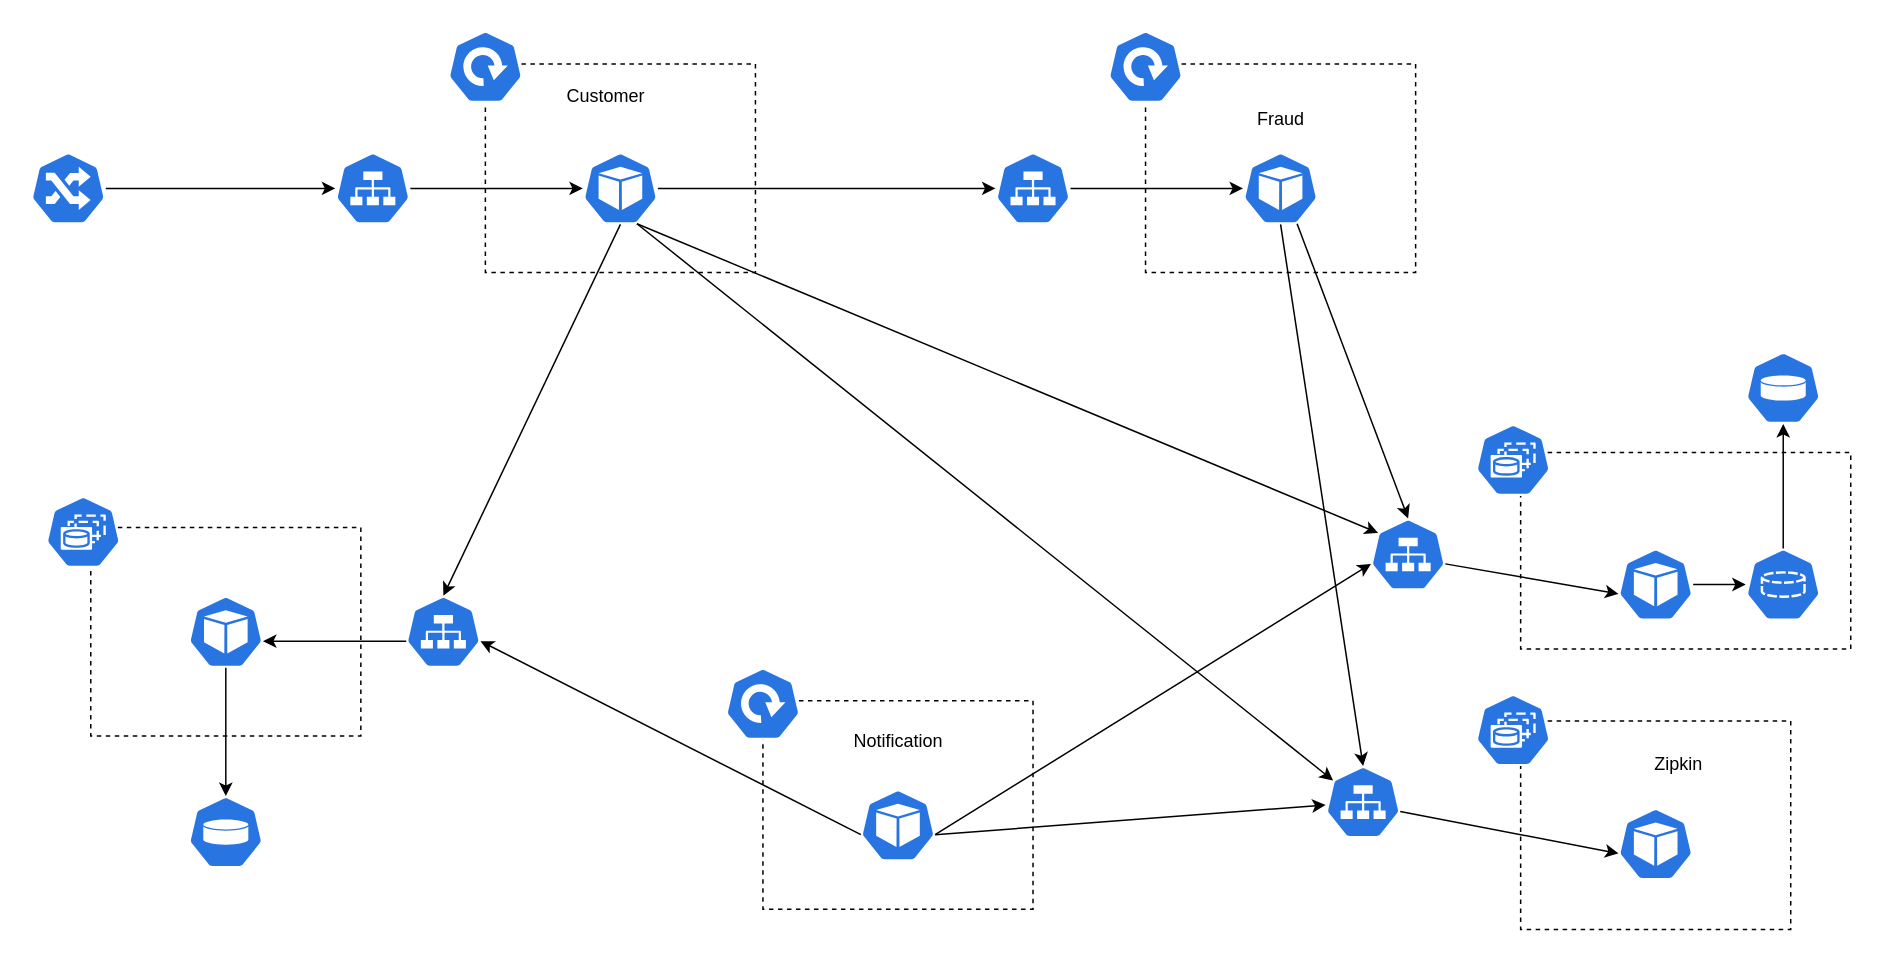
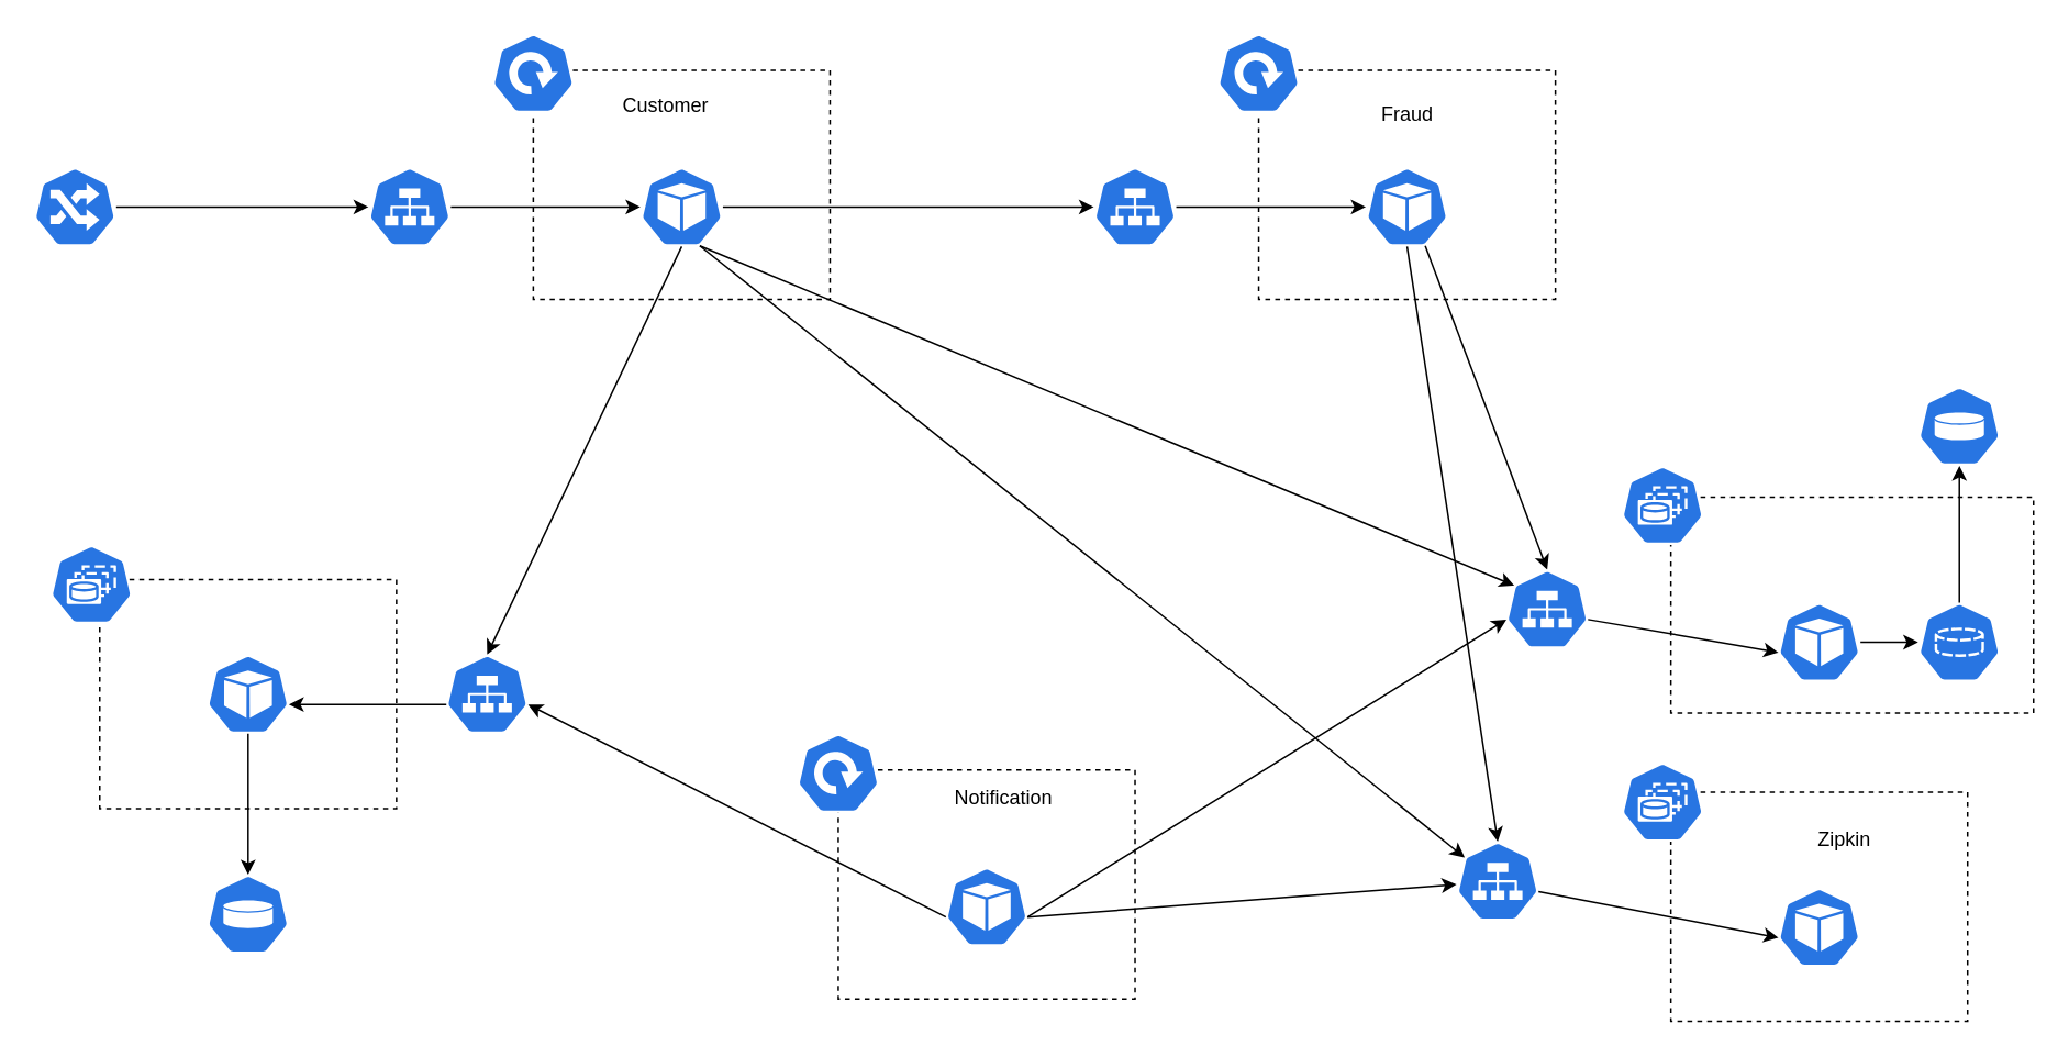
  <mxCell id="0" />
  <mxCell id="1" parent="0" />
  <mxCell id="2" value="" style="edgeStyle=orthogonalEdgeStyle;rounded=0;orthogonalLoop=1;jettySize=auto;html=1;" parent="1" source="3" target="8" edge="1"><mxGeometry relative="1" as="geometry" /></mxCell>
  <mxCell id="3" value="" style="sketch=0;html=1;dashed=0;whitespace=wrap;fillColor=#2875E2;strokeColor=#ffffff;points=[[0.005,0.63,0],[0.1,0.2,0],[0.9,0.2,0],[0.5,0,0],[0.995,0.63,0],[0.72,0.99,0],[0.5,1,0],[0.28,0.99,0]];shape=mxgraph.kubernetes.icon;prIcon=ing" parent="1" vertex="1"><mxGeometry x="20" y="101" width="50" height="48" as="geometry" /></mxCell>
  <mxCell id="4" value="" style="sketch=0;html=1;dashed=0;whitespace=wrap;fillColor=#2875E2;strokeColor=#ffffff;points=[[0.005,0.63,0],[0.1,0.2,0],[0.9,0.2,0],[0.5,0,0],[0.995,0.63,0],[0.72,0.99,0],[0.5,1,0],[0.28,0.99,0]];shape=mxgraph.kubernetes.icon;prIcon=pv" parent="1" vertex="1"><mxGeometry x="125" y="530" width="50" height="48" as="geometry" /></mxCell>
  <mxCell id="5" value="" style="group" parent="1" vertex="1" connectable="0"><mxGeometry x="223" y="20" width="280" height="161" as="geometry" /></mxCell>
  <mxCell id="6" value="" style="rounded=0;whiteSpace=wrap;html=1;fillColor=none;dashed=1;" parent="5" vertex="1"><mxGeometry x="100" y="22" width="180" height="139" as="geometry" /></mxCell>
  <mxCell id="7" value="" style="edgeStyle=orthogonalEdgeStyle;rounded=0;orthogonalLoop=1;jettySize=auto;html=1;" parent="5" source="8" target="9" edge="1"><mxGeometry relative="1" as="geometry" /></mxCell>
  <mxCell id="8" value="" style="sketch=0;html=1;dashed=0;whitespace=wrap;fillColor=#2875E2;strokeColor=#ffffff;points=[[0.005,0.63,0],[0.1,0.2,0],[0.9,0.2,0],[0.5,0,0],[0.995,0.63,0],[0.72,0.99,0],[0.5,1,0],[0.28,0.99,0]];shape=mxgraph.kubernetes.icon;prIcon=svc" parent="5" vertex="1"><mxGeometry y="81" width="50" height="48" as="geometry" /></mxCell>
  <mxCell id="9" value="" style="sketch=0;html=1;dashed=0;whitespace=wrap;fillColor=#2875E2;strokeColor=#ffffff;points=[[0.005,0.63,0],[0.1,0.2,0],[0.9,0.2,0],[0.5,0,0],[0.995,0.63,0],[0.72,0.99,0],[0.5,1,0],[0.28,0.99,0]];shape=mxgraph.kubernetes.icon;prIcon=pod" parent="5" vertex="1"><mxGeometry x="165" y="81" width="50" height="48" as="geometry" /></mxCell>
  <mxCell id="10" value="" style="sketch=0;html=1;dashed=0;whitespace=wrap;fillColor=#2875E2;strokeColor=#ffffff;points=[[0.005,0.63,0],[0.1,0.2,0],[0.9,0.2,0],[0.5,0,0],[0.995,0.63,0],[0.72,0.99,0],[0.5,1,0],[0.28,0.99,0]];shape=mxgraph.kubernetes.icon;prIcon=deploy" parent="5" vertex="1"><mxGeometry x="75" width="50" height="48" as="geometry" /></mxCell>
  <mxCell id="11" value="Customer" style="text;html=1;align=center;verticalAlign=middle;resizable=0;points=[];autosize=1;strokeColor=none;fillColor=none;" parent="5" vertex="1"><mxGeometry x="140" y="29" width="80" height="30" as="geometry" /></mxCell>
  <mxCell id="12" value="" style="group" parent="1" vertex="1" connectable="0"><mxGeometry x="663" y="20" width="280" height="161" as="geometry" /></mxCell>
  <mxCell id="13" value="" style="rounded=0;whiteSpace=wrap;html=1;fillColor=none;dashed=1;" parent="12" vertex="1"><mxGeometry x="100" y="22" width="180" height="139" as="geometry" /></mxCell>
  <mxCell id="14" value="" style="edgeStyle=orthogonalEdgeStyle;rounded=0;orthogonalLoop=1;jettySize=auto;html=1;" parent="12" source="15" target="16" edge="1"><mxGeometry relative="1" as="geometry" /></mxCell>
  <mxCell id="15" value="" style="sketch=0;html=1;dashed=0;whitespace=wrap;fillColor=#2875E2;strokeColor=#ffffff;points=[[0.005,0.63,0],[0.1,0.2,0],[0.9,0.2,0],[0.5,0,0],[0.995,0.63,0],[0.72,0.99,0],[0.5,1,0],[0.28,0.99,0]];shape=mxgraph.kubernetes.icon;prIcon=svc" parent="12" vertex="1"><mxGeometry y="81" width="50" height="48" as="geometry" /></mxCell>
  <mxCell id="16" value="" style="sketch=0;html=1;dashed=0;whitespace=wrap;fillColor=#2875E2;strokeColor=#ffffff;points=[[0.005,0.63,0],[0.1,0.2,0],[0.9,0.2,0],[0.5,0,0],[0.995,0.63,0],[0.72,0.99,0],[0.5,1,0],[0.28,0.99,0]];shape=mxgraph.kubernetes.icon;prIcon=pod" parent="12" vertex="1"><mxGeometry x="165" y="81" width="50" height="48" as="geometry" /></mxCell>
  <mxCell id="17" value="" style="sketch=0;html=1;dashed=0;whitespace=wrap;fillColor=#2875E2;strokeColor=#ffffff;points=[[0.005,0.63,0],[0.1,0.2,0],[0.9,0.2,0],[0.5,0,0],[0.995,0.63,0],[0.72,0.99,0],[0.5,1,0],[0.28,0.99,0]];shape=mxgraph.kubernetes.icon;prIcon=deploy" parent="12" vertex="1"><mxGeometry x="75" width="50" height="48" as="geometry" /></mxCell>
- <mxCell id="18" value="Fraud" style="text;html=1;align=center;verticalAlign=middle;resizable=0;points=[];autosize=1;strokeColor=none;fillColor=none;" parent="12" vertex="1"><mxGeometry x="165" y="44" width="50" height="30" as="geometry" /></mxCell>
+ <mxCell id="18" value="Fraud" style="text;html=1;align=center;verticalAlign=middle;resizable=0;points=[];autosize=1;strokeColor=none;fillColor=none;" parent="12" vertex="1"><mxGeometry x="165" y="34" width="50" height="30" as="geometry" /></mxCell>
  <mxCell id="19" value="" style="group" parent="1" vertex="1" connectable="0"><mxGeometry x="483" y="444.5" width="205" height="161" as="geometry" /></mxCell>
  <mxCell id="20" value="" style="rounded=0;whiteSpace=wrap;html=1;fillColor=none;dashed=1;" parent="19" vertex="1"><mxGeometry x="25" y="22" width="180" height="139" as="geometry" /></mxCell>
  <mxCell id="21" value="" style="sketch=0;html=1;dashed=0;whitespace=wrap;fillColor=#2875E2;strokeColor=#ffffff;points=[[0.005,0.63,0],[0.1,0.2,0],[0.9,0.2,0],[0.5,0,0],[0.995,0.63,0],[0.72,0.99,0],[0.5,1,0],[0.28,0.99,0]];shape=mxgraph.kubernetes.icon;prIcon=pod" parent="19" vertex="1"><mxGeometry x="90" y="81" width="50" height="48" as="geometry" /></mxCell>
  <mxCell id="22" value="" style="sketch=0;html=1;dashed=0;whitespace=wrap;fillColor=#2875E2;strokeColor=#ffffff;points=[[0.005,0.63,0],[0.1,0.2,0],[0.9,0.2,0],[0.5,0,0],[0.995,0.63,0],[0.72,0.99,0],[0.5,1,0],[0.28,0.99,0]];shape=mxgraph.kubernetes.icon;prIcon=deploy" parent="19" vertex="1"><mxGeometry width="50" height="48" as="geometry" /></mxCell>
- <mxCell id="23" value="Notification" style="text;html=1;align=center;verticalAlign=middle;resizable=0;points=[];autosize=1;strokeColor=none;fillColor=none;" parent="19" vertex="1"><mxGeometry x="75" y="34" width="80" height="30" as="geometry" /></mxCell>
+ <mxCell id="23" value="Notification" style="text;html=1;align=center;verticalAlign=middle;resizable=0;points=[];autosize=1;strokeColor=none;fillColor=none;" parent="19" vertex="1"><mxGeometry x="85" y="24" width="80" height="30" as="geometry" /></mxCell>
  <mxCell id="24" value="" style="edgeStyle=orthogonalEdgeStyle;rounded=0;orthogonalLoop=1;jettySize=auto;html=1;" parent="1" source="9" target="15" edge="1"><mxGeometry relative="1" as="geometry" /></mxCell>
  <mxCell id="25" value="" style="endArrow=classic;html=1;rounded=0;exitX=0.5;exitY=1;exitDx=0;exitDy=0;exitPerimeter=0;entryX=0.5;entryY=0;entryDx=0;entryDy=0;entryPerimeter=0;" parent="1" source="9" target="35" edge="1"><mxGeometry width="50" height="50" relative="1" as="geometry"><mxPoint x="163" y="320" as="sourcePoint" /><mxPoint x="213" y="270" as="targetPoint" /></mxGeometry></mxCell>
  <mxCell id="26" value="" style="endArrow=classic;html=1;rounded=0;exitX=0.005;exitY=0.63;exitDx=0;exitDy=0;exitPerimeter=0;entryX=0.995;entryY=0.63;entryDx=0;entryDy=0;entryPerimeter=0;" parent="1" source="21" target="35" edge="1"><mxGeometry width="50" height="50" relative="1" as="geometry"><mxPoint x="263.25" y="436.74" as="sourcePoint" /><mxPoint x="167.75" y="436.74" as="targetPoint" /></mxGeometry></mxCell>
  <mxCell id="27" value="" style="endArrow=classic;html=1;rounded=0;exitX=0.72;exitY=0.99;exitDx=0;exitDy=0;exitPerimeter=0;entryX=0.1;entryY=0.2;entryDx=0;entryDy=0;entryPerimeter=0;" parent="1" source="9" target="41" edge="1"><mxGeometry width="50" height="50" relative="1" as="geometry"><mxPoint x="423" y="159" as="sourcePoint" /><mxPoint x="288" y="406.5" as="targetPoint" /></mxGeometry></mxCell>
  <mxCell id="28" value="" style="endArrow=classic;html=1;rounded=0;exitX=0.72;exitY=0.99;exitDx=0;exitDy=0;exitPerimeter=0;entryX=0.1;entryY=0.2;entryDx=0;entryDy=0;entryPerimeter=0;" parent="1" source="9" target="48" edge="1"><mxGeometry width="50" height="50" relative="1" as="geometry"><mxPoint x="434" y="158.52" as="sourcePoint" /><mxPoint x="893.25" y="550.24" as="targetPoint" /></mxGeometry></mxCell>
  <mxCell id="29" value="" style="endArrow=classic;html=1;rounded=0;exitX=0.72;exitY=0.99;exitDx=0;exitDy=0;exitPerimeter=0;entryX=0.5;entryY=0;entryDx=0;entryDy=0;entryPerimeter=0;" parent="1" source="16" target="48" edge="1"><mxGeometry width="50" height="50" relative="1" as="geometry"><mxPoint x="434" y="158.52" as="sourcePoint" /><mxPoint x="893.25" y="387.24" as="targetPoint" /></mxGeometry></mxCell>
  <mxCell id="30" value="" style="endArrow=classic;html=1;rounded=0;exitX=0.995;exitY=0.63;exitDx=0;exitDy=0;exitPerimeter=0;entryX=0.005;entryY=0.63;entryDx=0;entryDy=0;entryPerimeter=0;" parent="1" source="21" target="48" edge="1"><mxGeometry width="50" height="50" relative="1" as="geometry"><mxPoint x="583.25" y="565.74" as="sourcePoint" /><mxPoint x="312.75" y="436.74" as="targetPoint" /></mxGeometry></mxCell>
  <mxCell id="31" value="" style="endArrow=classic;html=1;rounded=0;entryX=0.5;entryY=0;entryDx=0;entryDy=0;entryPerimeter=0;exitX=0.5;exitY=1;exitDx=0;exitDy=0;exitPerimeter=0;" parent="1" source="16" target="41" edge="1"><mxGeometry width="50" height="50" relative="1" as="geometry"><mxPoint x="873" y="160" as="sourcePoint" /><mxPoint x="948" y="355" as="targetPoint" /></mxGeometry></mxCell>
  <mxCell id="32" value="" style="endArrow=classic;html=1;rounded=0;exitX=0.995;exitY=0.63;exitDx=0;exitDy=0;exitPerimeter=0;" parent="1" source="21" target="41" edge="1"><mxGeometry width="50" height="50" relative="1" as="geometry"><mxPoint x="632.75" y="565.74" as="sourcePoint" /><mxPoint x="923.25" y="385.24" as="targetPoint" /></mxGeometry></mxCell>
  <mxCell id="33" value="" style="group" parent="1" vertex="1" connectable="0"><mxGeometry x="30" y="330" width="290" height="160" as="geometry" /></mxCell>
  <mxCell id="34" value="" style="rounded=0;whiteSpace=wrap;html=1;fillColor=none;dashed=1;" parent="33" vertex="1"><mxGeometry x="30" y="21" width="180" height="139" as="geometry" /></mxCell>
  <mxCell id="35" value="" style="sketch=0;html=1;dashed=0;whitespace=wrap;fillColor=#2875E2;strokeColor=#ffffff;points=[[0.005,0.63,0],[0.1,0.2,0],[0.9,0.2,0],[0.5,0,0],[0.995,0.63,0],[0.72,0.99,0],[0.5,1,0],[0.28,0.99,0]];shape=mxgraph.kubernetes.icon;prIcon=svc" parent="33" vertex="1"><mxGeometry x="240" y="66.5" width="50" height="48" as="geometry" /></mxCell>
  <mxCell id="36" value="" style="sketch=0;html=1;dashed=0;whitespace=wrap;fillColor=#2875E2;strokeColor=#ffffff;points=[[0.005,0.63,0],[0.1,0.2,0],[0.9,0.2,0],[0.5,0,0],[0.995,0.63,0],[0.72,0.99,0],[0.5,1,0],[0.28,0.99,0]];shape=mxgraph.kubernetes.icon;prIcon=pod" parent="33" vertex="1"><mxGeometry x="95" y="66.5" width="50" height="48" as="geometry" /></mxCell>
  <mxCell id="37" value="" style="sketch=0;html=1;dashed=0;whitespace=wrap;fillColor=#2875E2;strokeColor=#ffffff;points=[[0.005,0.63,0],[0.1,0.2,0],[0.9,0.2,0],[0.5,0,0],[0.995,0.63,0],[0.72,0.99,0],[0.5,1,0],[0.28,0.99,0]];shape=mxgraph.kubernetes.icon;prIcon=sts" parent="33" vertex="1"><mxGeometry width="50" height="48" as="geometry" /></mxCell>
  <mxCell id="38" value="" style="endArrow=classic;html=1;rounded=0;exitX=0.005;exitY=0.63;exitDx=0;exitDy=0;exitPerimeter=0;entryX=0.995;entryY=0.63;entryDx=0;entryDy=0;entryPerimeter=0;" parent="33" source="35" target="36" edge="1"><mxGeometry width="50" height="50" relative="1" as="geometry"><mxPoint x="670" y="1580" as="sourcePoint" /><mxPoint x="720" y="1430" as="targetPoint" /></mxGeometry></mxCell>
  <mxCell id="39" value="" style="group" parent="1" vertex="1" connectable="0"><mxGeometry x="883" y="462" width="310" height="157" as="geometry" /></mxCell>
  <mxCell id="40" value="" style="rounded=0;whiteSpace=wrap;html=1;fillColor=none;dashed=1;" parent="39" vertex="1"><mxGeometry x="130" y="18" width="180" height="139" as="geometry" /></mxCell>
  <mxCell id="41" value="" style="sketch=0;html=1;dashed=0;whitespace=wrap;fillColor=#2875E2;strokeColor=#ffffff;points=[[0.005,0.63,0],[0.1,0.2,0],[0.9,0.2,0],[0.5,0,0],[0.995,0.63,0],[0.72,0.99,0],[0.5,1,0],[0.28,0.99,0]];shape=mxgraph.kubernetes.icon;prIcon=svc" parent="39" vertex="1"><mxGeometry y="48" width="50" height="48" as="geometry" /></mxCell>
  <mxCell id="42" value="Zipkin" style="text;html=1;align=center;verticalAlign=middle;resizable=0;points=[];autosize=1;strokeColor=none;fillColor=none;" parent="39" vertex="1"><mxGeometry x="205" y="32" width="60" height="30" as="geometry" /></mxCell>
  <mxCell id="43" value="" style="sketch=0;html=1;dashed=0;whitespace=wrap;fillColor=#2875E2;strokeColor=#ffffff;points=[[0.005,0.63,0],[0.1,0.2,0],[0.9,0.2,0],[0.5,0,0],[0.995,0.63,0],[0.72,0.99,0],[0.5,1,0],[0.28,0.99,0]];shape=mxgraph.kubernetes.icon;prIcon=pod" parent="39" vertex="1"><mxGeometry x="195" y="76" width="50" height="48" as="geometry" /></mxCell>
  <mxCell id="44" value="" style="sketch=0;html=1;dashed=0;whitespace=wrap;fillColor=#2875E2;strokeColor=#ffffff;points=[[0.005,0.63,0],[0.1,0.2,0],[0.9,0.2,0],[0.5,0,0],[0.995,0.63,0],[0.72,0.99,0],[0.5,1,0],[0.28,0.99,0]];shape=mxgraph.kubernetes.icon;prIcon=sts" parent="39" vertex="1"><mxGeometry x="100" width="50" height="48" as="geometry" /></mxCell>
  <mxCell id="45" value="" style="endArrow=classic;html=1;rounded=0;exitX=0.995;exitY=0.63;exitDx=0;exitDy=0;exitPerimeter=0;entryX=0.005;entryY=0.63;entryDx=0;entryDy=0;entryPerimeter=0;" parent="39" source="41" target="43" edge="1"><mxGeometry width="50" height="50" relative="1" as="geometry"><mxPoint x="1449.75" y="1547.24" as="sourcePoint" /><mxPoint x="1595.25" y="1565.24" as="targetPoint" /></mxGeometry></mxCell>
  <mxCell id="46" value="" style="group" parent="1" vertex="1" connectable="0"><mxGeometry x="913" y="282" width="320" height="158" as="geometry" /></mxCell>
  <mxCell id="47" value="" style="rounded=0;whiteSpace=wrap;html=1;fillColor=none;dashed=1;" parent="46" vertex="1"><mxGeometry x="100" y="19" width="220" height="131" as="geometry" /></mxCell>
  <mxCell id="48" value="" style="sketch=0;html=1;dashed=0;whitespace=wrap;fillColor=#2875E2;strokeColor=#ffffff;points=[[0.005,0.63,0],[0.1,0.2,0],[0.9,0.2,0],[0.5,0,0],[0.995,0.63,0],[0.72,0.99,0],[0.5,1,0],[0.28,0.99,0]];shape=mxgraph.kubernetes.icon;prIcon=svc" parent="46" vertex="1"><mxGeometry y="63" width="50" height="48" as="geometry" /></mxCell>
  <mxCell id="49" value="" style="edgeStyle=orthogonalEdgeStyle;rounded=0;orthogonalLoop=1;jettySize=auto;html=1;" parent="46" source="50" target="53" edge="1"><mxGeometry relative="1" as="geometry" /></mxCell>
  <mxCell id="50" value="" style="sketch=0;html=1;dashed=0;whitespace=wrap;fillColor=#2875E2;strokeColor=#ffffff;points=[[0.005,0.63,0],[0.1,0.2,0],[0.9,0.2,0],[0.5,0,0],[0.995,0.63,0],[0.72,0.99,0],[0.5,1,0],[0.28,0.99,0]];shape=mxgraph.kubernetes.icon;prIcon=pod" parent="46" vertex="1"><mxGeometry x="165" y="83" width="50" height="48" as="geometry" /></mxCell>
  <mxCell id="51" value="" style="sketch=0;html=1;dashed=0;whitespace=wrap;fillColor=#2875E2;strokeColor=#ffffff;points=[[0.005,0.63,0],[0.1,0.2,0],[0.9,0.2,0],[0.5,0,0],[0.995,0.63,0],[0.72,0.99,0],[0.5,1,0],[0.28,0.99,0]];shape=mxgraph.kubernetes.icon;prIcon=sts" parent="46" vertex="1"><mxGeometry x="70" width="50" height="48" as="geometry" /></mxCell>
  <mxCell id="52" value="" style="endArrow=classic;html=1;rounded=0;exitX=0.995;exitY=0.63;exitDx=0;exitDy=0;exitPerimeter=0;entryX=0.005;entryY=0.63;entryDx=0;entryDy=0;entryPerimeter=0;" parent="46" source="48" target="50" edge="1"><mxGeometry width="50" height="50" relative="1" as="geometry"><mxPoint x="941" y="1318.52" as="sourcePoint" /><mxPoint x="1400.25" y="1547.24" as="targetPoint" /></mxGeometry></mxCell>
  <mxCell id="53" value="" style="sketch=0;html=1;dashed=0;whitespace=wrap;fillColor=#2875E2;strokeColor=#ffffff;points=[[0.005,0.63,0],[0.1,0.2,0],[0.9,0.2,0],[0.5,0,0],[0.995,0.63,0],[0.72,0.99,0],[0.5,1,0],[0.28,0.99,0]];shape=mxgraph.kubernetes.icon;prIcon=pvc" parent="46" vertex="1"><mxGeometry x="250" y="83" width="50" height="48" as="geometry" /></mxCell>
  <mxCell id="54" value="" style="edgeStyle=orthogonalEdgeStyle;rounded=0;orthogonalLoop=1;jettySize=auto;html=1;" parent="1" source="36" target="4" edge="1"><mxGeometry relative="1" as="geometry" /></mxCell>
  <mxCell id="55" value="" style="sketch=0;html=1;dashed=0;whitespace=wrap;fillColor=#2875E2;strokeColor=#ffffff;points=[[0.005,0.63,0],[0.1,0.2,0],[0.9,0.2,0],[0.5,0,0],[0.995,0.63,0],[0.72,0.99,0],[0.5,1,0],[0.28,0.99,0]];shape=mxgraph.kubernetes.icon;prIcon=pv" parent="1" vertex="1"><mxGeometry x="1163" y="234" width="50" height="48" as="geometry" /></mxCell>
  <mxCell id="56" value="" style="edgeStyle=orthogonalEdgeStyle;rounded=0;orthogonalLoop=1;jettySize=auto;html=1;" parent="1" source="53" target="55" edge="1"><mxGeometry relative="1" as="geometry" /></mxCell>
